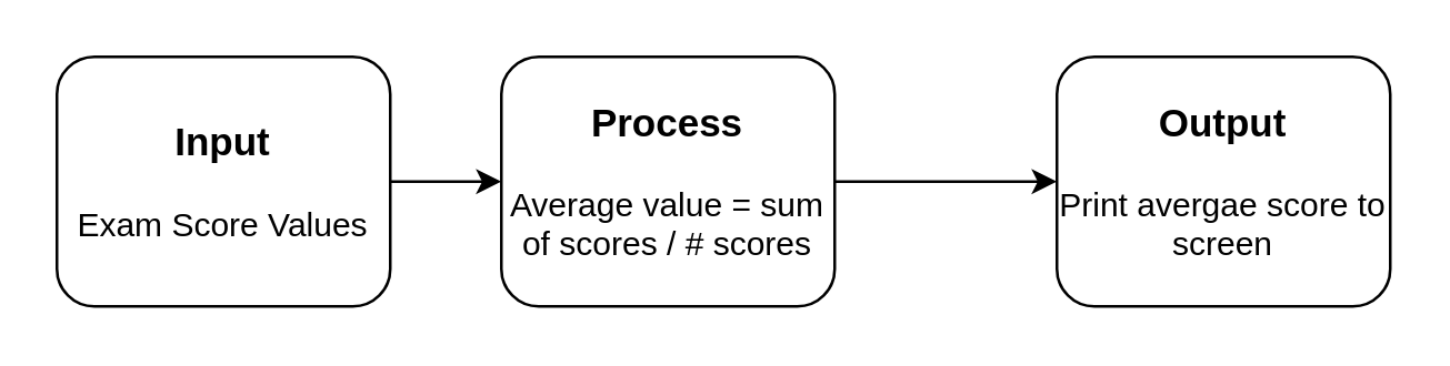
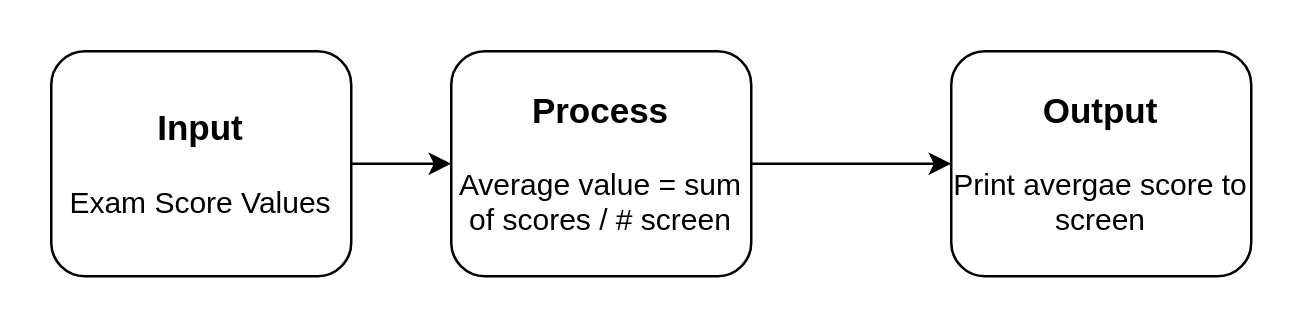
  <mxCell id="0" />
  <mxCell id="1" parent="0" />
  <mxCell id="2" value="" style="edgeStyle=orthogonalEdgeStyle;rounded=0;orthogonalLoop=1;jettySize=auto;html=1;" edge="1" parent="1" source="3" target="5"><mxGeometry relative="1" as="geometry" /></mxCell>
  <mxCell id="3" value="&lt;div&gt;&lt;font size=&quot;1&quot;&gt;&lt;b style=&quot;font-size: 14px&quot;&gt;Input&lt;/b&gt;&lt;/font&gt;&lt;/div&gt;&lt;div&gt;&lt;br&gt;&lt;/div&gt;&lt;div&gt;Exam Score Values&lt;br&gt;&lt;/div&gt;" style="rounded=1;whiteSpace=wrap;html=1;" vertex="1" parent="1"><mxGeometry x="20" y="20" width="120" height="90" as="geometry" /></mxCell>
  <mxCell id="4" value="" style="edgeStyle=orthogonalEdgeStyle;rounded=0;orthogonalLoop=1;jettySize=auto;html=1;" edge="1" parent="1" source="5" target="6"><mxGeometry relative="1" as="geometry" /></mxCell>
- <mxCell id="5" value="&lt;div&gt;&lt;font style=&quot;font-size: 14px&quot;&gt;&lt;b&gt;Process&lt;/b&gt;&lt;br&gt;&lt;/font&gt;&lt;/div&gt;&lt;div&gt;&lt;br&gt;&lt;/div&gt;&lt;div&gt;Average value = sum of scores / # scores&lt;br&gt;&lt;font style=&quot;font-size: 14px&quot;&gt;&lt;/font&gt;&lt;/div&gt;" style="rounded=1;whiteSpace=wrap;html=1;" vertex="1" parent="1"><mxGeometry x="180" y="20" width="120" height="90" as="geometry" /></mxCell>
+ <mxCell id="5" value="&lt;div&gt;&lt;font style=&quot;font-size: 14px&quot;&gt;&lt;b&gt;Process&lt;/b&gt;&lt;br&gt;&lt;/font&gt;&lt;/div&gt;&lt;div&gt;&lt;br&gt;&lt;/div&gt;&lt;div&gt;Average value = sum of scores / # screen&lt;br&gt;&lt;font style=&quot;font-size: 14px&quot;&gt;&lt;/font&gt;&lt;/div&gt;" style="rounded=1;whiteSpace=wrap;html=1;" vertex="1" parent="1"><mxGeometry x="180" y="20" width="120" height="90" as="geometry" /></mxCell>
  <mxCell id="6" value="&lt;div&gt;&lt;font style=&quot;font-size: 14px&quot;&gt;&lt;b&gt;Output&lt;/b&gt;&lt;br&gt;&lt;/font&gt;&lt;/div&gt;&lt;div&gt;&lt;br&gt;&lt;/div&gt;&lt;div&gt;Print avergae score to screen&lt;br&gt;&lt;font style=&quot;font-size: 14px&quot;&gt;&lt;/font&gt;&lt;/div&gt;" style="rounded=1;whiteSpace=wrap;html=1;" vertex="1" parent="1"><mxGeometry x="380" y="20" width="120" height="90" as="geometry" /></mxCell>
